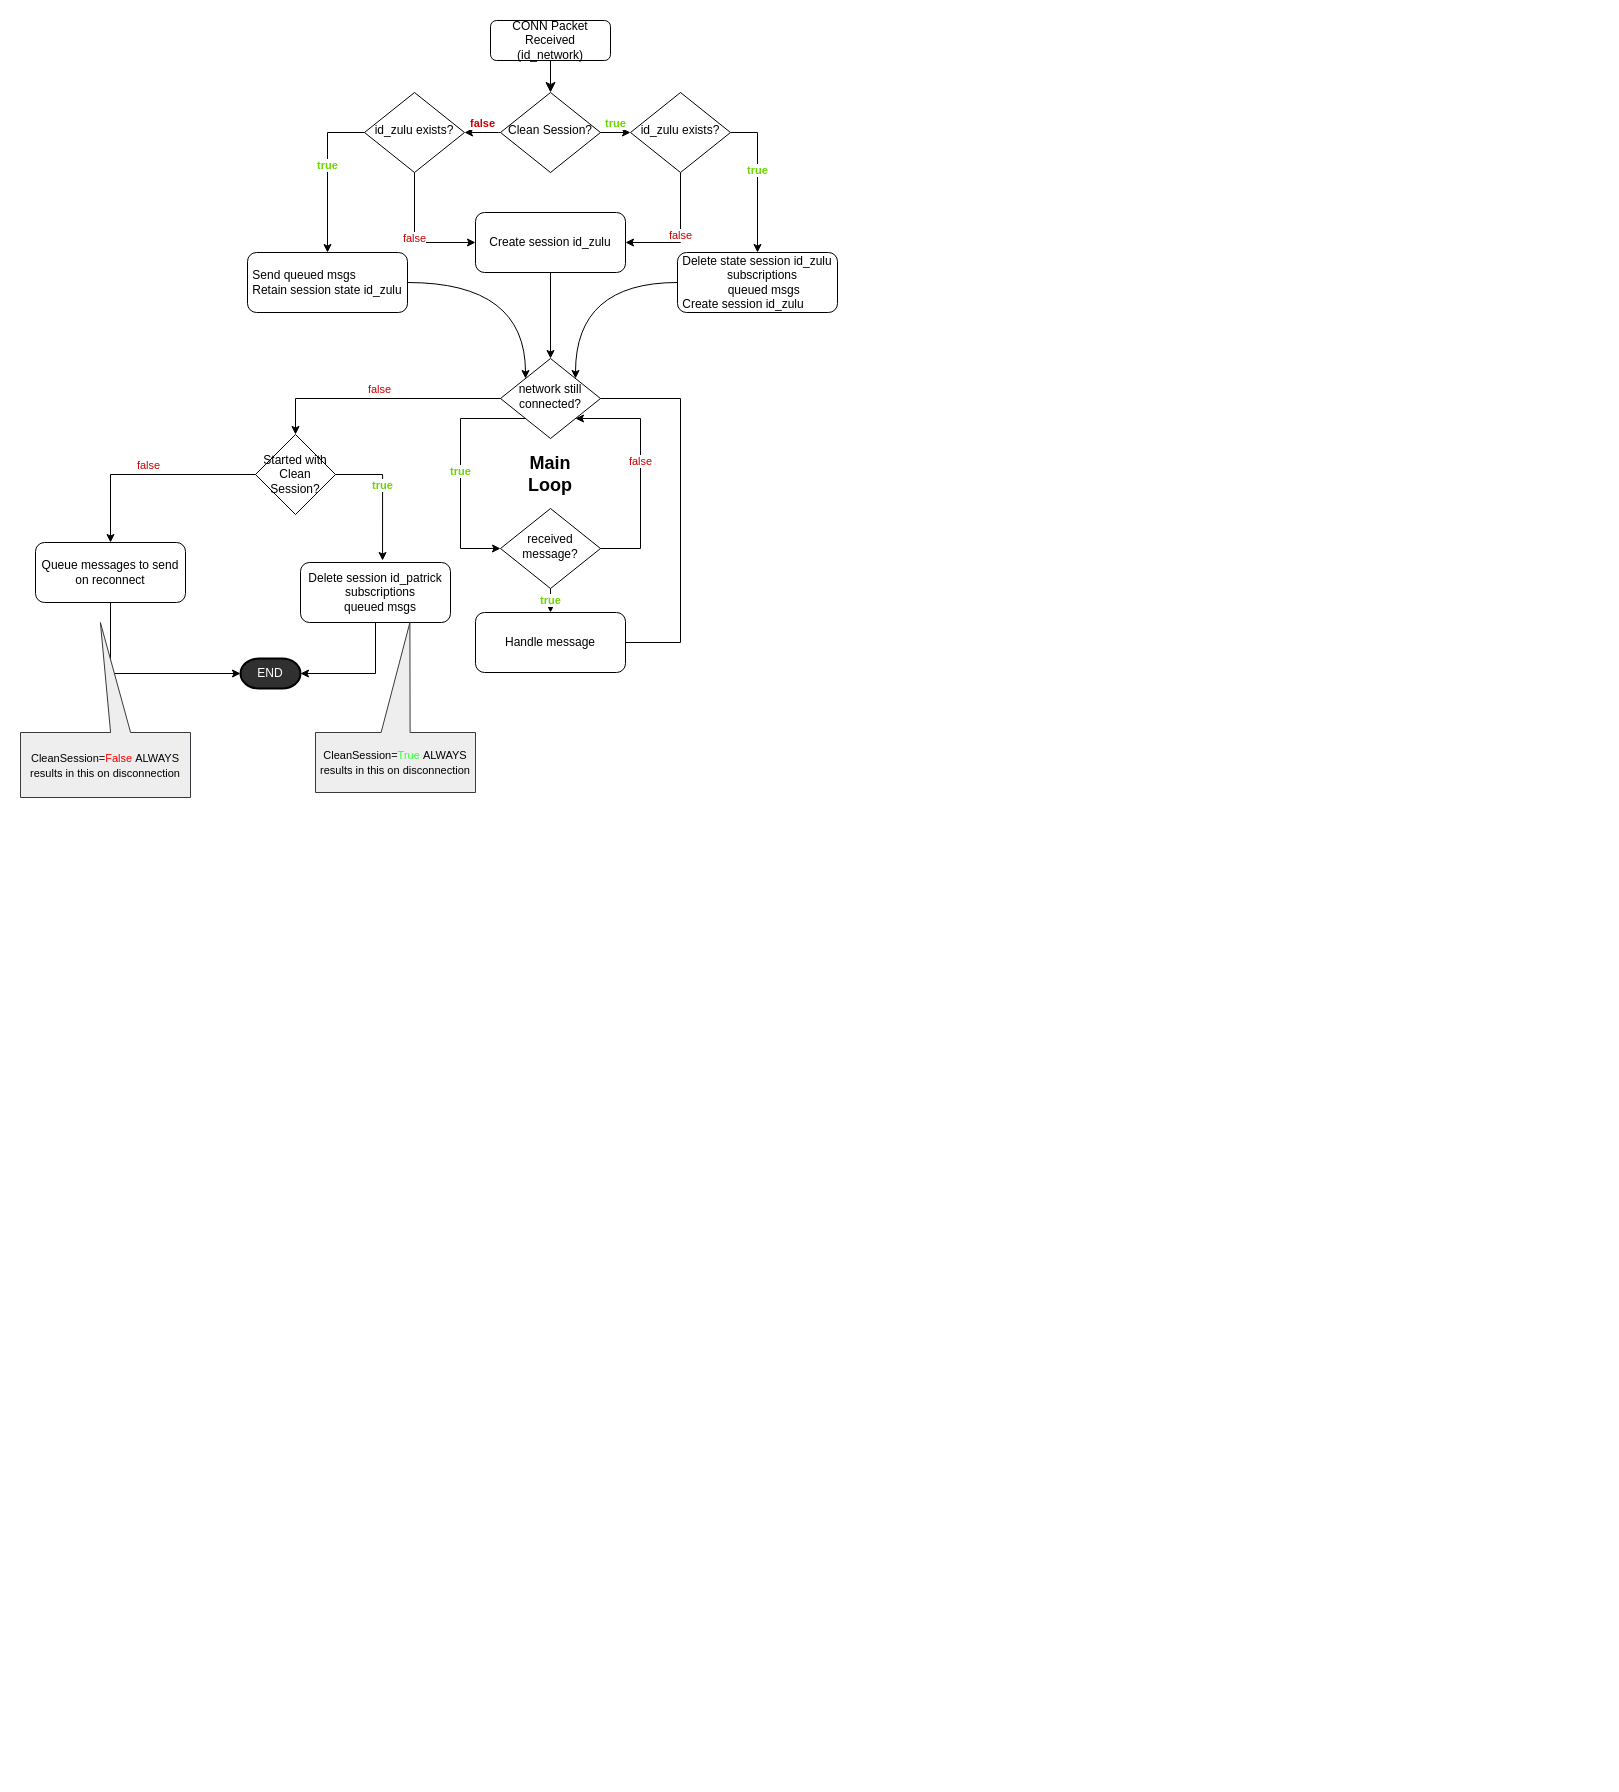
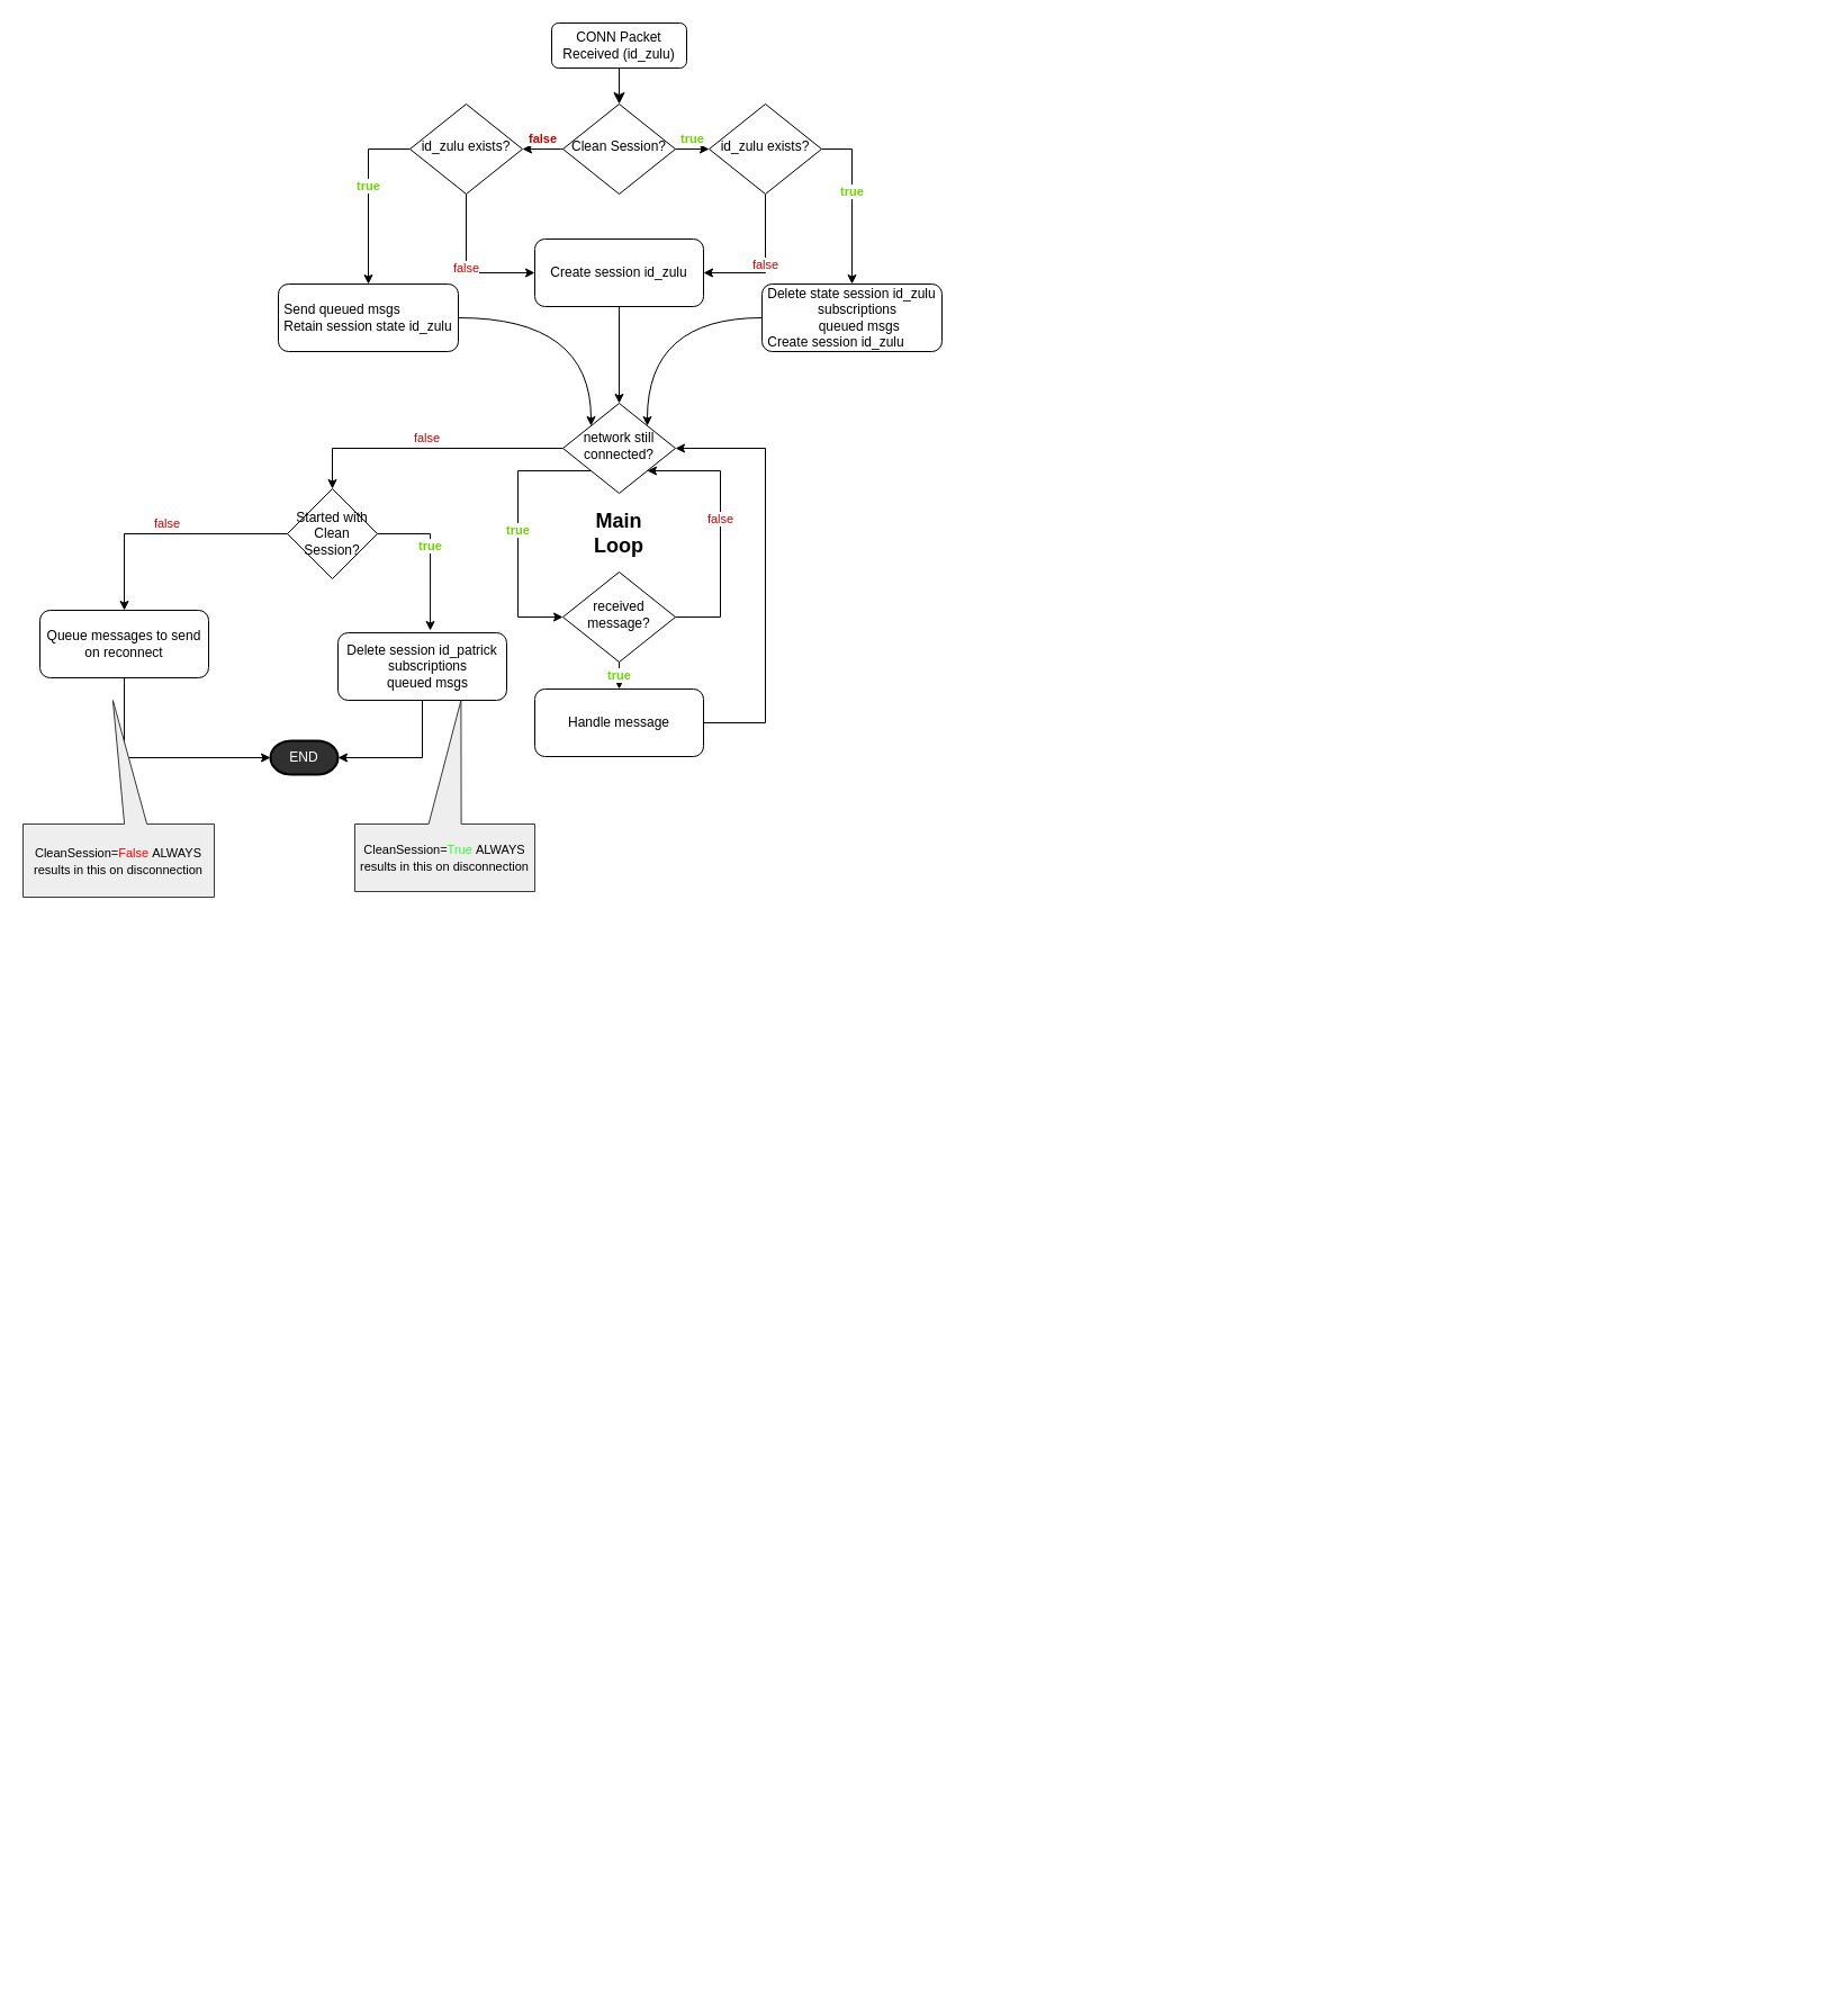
  <mxCell id="0" />
  <mxCell id="1" parent="0" />
  <mxCell id="2" value="" style="rounded=0;html=1;jettySize=auto;orthogonalLoop=1;fontSize=11;endArrow=classic;endFill=1;endSize=8;strokeWidth=1;shadow=0;labelBackgroundColor=none;edgeStyle=orthogonalEdgeStyle;entryX=0.5;entryY=0;entryDx=0;entryDy=0;" parent="1" source="3" target="6" edge="1"><mxGeometry relative="1" as="geometry"><mxPoint x="550" y="80" as="targetPoint" /></mxGeometry></mxCell>
- <mxCell id="3" value="CONN Packet&lt;br&gt;Received (id_network)" style="rounded=1;whiteSpace=wrap;html=1;fontSize=12;glass=0;strokeWidth=1;shadow=0;" parent="1" vertex="1"><mxGeometry x="490" y="20" width="120" height="40" as="geometry" /></mxCell>
+ <mxCell id="3" value="CONN Packet&lt;br&gt;Received (id_zulu)" style="rounded=1;whiteSpace=wrap;html=1;fontSize=12;glass=0;strokeWidth=1;shadow=0;" parent="1" vertex="1"><mxGeometry x="490" y="20" width="120" height="40" as="geometry" /></mxCell>
  <mxCell id="4" value="true" style="edgeStyle=orthogonalEdgeStyle;rounded=0;orthogonalLoop=1;jettySize=auto;html=1;entryX=0;entryY=0.5;entryDx=0;entryDy=0;verticalAlign=bottom;fontStyle=1;fontColor=#6CD600;" parent="1" source="6" target="14" edge="1"><mxGeometry relative="1" as="geometry" /></mxCell>
  <mxCell id="5" value="false" style="edgeStyle=orthogonalEdgeStyle;curved=1;rounded=0;orthogonalLoop=1;jettySize=auto;html=1;exitX=0;exitY=0.5;exitDx=0;exitDy=0;entryX=1;entryY=0.5;entryDx=0;entryDy=0;fontColor=#CC0000;fontStyle=1;verticalAlign=bottom;" parent="1" source="6" target="11" edge="1"><mxGeometry relative="1" as="geometry" /></mxCell>
  <mxCell id="6" value="Clean Session?" style="rhombus;whiteSpace=wrap;html=1;shadow=0;fontFamily=Helvetica;fontSize=12;align=center;strokeWidth=1;spacing=6;spacingTop=-4;" parent="1" vertex="1"><mxGeometry x="500" y="92" width="100" height="80" as="geometry" /></mxCell>
  <mxCell id="7" style="edgeStyle=orthogonalEdgeStyle;orthogonalLoop=1;jettySize=auto;html=1;entryX=1;entryY=0;entryDx=0;entryDy=0;curved=1;" parent="1" source="8" target="24" edge="1"><mxGeometry relative="1" as="geometry"><mxPoint x="970" y="212" as="targetPoint" /></mxGeometry></mxCell>
  <mxCell id="8" value="&lt;div style=&quot;text-align: left&quot;&gt;&lt;span&gt;Delete state session id_zulu&lt;/span&gt;&lt;/div&gt;&amp;nbsp; &amp;nbsp;subscriptions&lt;br&gt;&amp;nbsp; &amp;nbsp; queued msgs&lt;br&gt;&lt;div style=&quot;text-align: left&quot;&gt;Create session id_zulu&lt;/div&gt;" style="rounded=1;whiteSpace=wrap;html=1;fontSize=12;glass=0;strokeWidth=1;shadow=0;" parent="1" vertex="1"><mxGeometry x="677" y="252" width="160" height="60" as="geometry" /></mxCell>
  <mxCell id="9" value="true" style="edgeStyle=orthogonalEdgeStyle;rounded=0;orthogonalLoop=1;jettySize=auto;html=1;entryX=0.5;entryY=0;entryDx=0;entryDy=0;verticalAlign=bottom;fontColor=#6CD600;fontStyle=1;exitX=0;exitY=0.5;exitDx=0;exitDy=0;" parent="1" source="11" target="21" edge="1"><mxGeometry relative="1" as="geometry" /></mxCell>
  <mxCell id="10" value="false" style="edgeStyle=orthogonalEdgeStyle;rounded=0;orthogonalLoop=1;jettySize=auto;html=1;entryX=0;entryY=0.5;entryDx=0;entryDy=0;fontColor=#CC0000;exitX=0.5;exitY=1;exitDx=0;exitDy=0;" parent="1" source="11" target="34" edge="1"><mxGeometry relative="1" as="geometry" /></mxCell>
  <mxCell id="11" value="id_zulu exists?" style="rhombus;whiteSpace=wrap;html=1;shadow=0;fontFamily=Helvetica;fontSize=12;align=center;strokeWidth=1;spacing=6;spacingTop=-4;" parent="1" vertex="1"><mxGeometry x="364" y="92" width="100" height="80" as="geometry" /></mxCell>
  <mxCell id="12" value="true" style="edgeStyle=orthogonalEdgeStyle;rounded=0;orthogonalLoop=1;jettySize=auto;html=1;exitX=1;exitY=0.5;exitDx=0;exitDy=0;entryX=0.5;entryY=0;entryDx=0;entryDy=0;verticalAlign=bottom;fontStyle=1;fontColor=#6CD600;" parent="1" source="14" target="8" edge="1"><mxGeometry relative="1" as="geometry" /></mxCell>
  <mxCell id="13" value="false" style="edgeStyle=orthogonalEdgeStyle;rounded=0;orthogonalLoop=1;jettySize=auto;html=1;entryX=1;entryY=0.5;entryDx=0;entryDy=0;fontColor=#CC0000;exitX=0.5;exitY=1;exitDx=0;exitDy=0;" parent="1" source="14" target="34" edge="1"><mxGeometry relative="1" as="geometry"><mxPoint x="730" y="212" as="targetPoint" /></mxGeometry></mxCell>
  <mxCell id="14" value="id_zulu exists?" style="rhombus;whiteSpace=wrap;html=1;shadow=0;fontFamily=Helvetica;fontSize=12;align=center;strokeWidth=1;spacing=6;spacingTop=-4;" parent="1" vertex="1"><mxGeometry x="630" y="92" width="100" height="80" as="geometry" /></mxCell>
  <mxCell id="15" value="true" style="edgeStyle=orthogonalEdgeStyle;rounded=0;orthogonalLoop=1;jettySize=auto;html=1;exitX=0;exitY=1;exitDx=0;exitDy=0;entryX=0;entryY=0.5;entryDx=0;entryDy=0;curved=1;fontColor=#6CD600;fontStyle=1" parent="1" edge="1"><mxGeometry relative="1" as="geometry"><Array as="points"><mxPoint x="1357" y="1490" /><mxPoint x="1357" y="1620" /></Array><mxPoint x="1402" y="1620" as="targetPoint" /></mxGeometry></mxCell>
  <mxCell id="16" value="true" style="edgeStyle=orthogonalEdgeStyle;rounded=0;orthogonalLoop=1;jettySize=auto;html=1;entryX=0.5;entryY=0;entryDx=0;entryDy=0;fontColor=#6CD600;fontStyle=1" parent="1" edge="1"><mxGeometry relative="1" as="geometry"><mxPoint x="1452" y="1740" as="targetPoint" /></mxGeometry></mxCell>
  <mxCell id="17" style="edgeStyle=orthogonalEdgeStyle;rounded=0;orthogonalLoop=1;jettySize=auto;html=1;exitX=0.5;exitY=1;exitDx=0;exitDy=0;entryX=1;entryY=0.5;entryDx=0;entryDy=0;entryPerimeter=0;fontColor=#FFFFFF;" parent="1" source="18" target="38" edge="1"><mxGeometry relative="1" as="geometry" /></mxCell>
  <mxCell id="18" value="&lt;div style=&quot;text-align: left&quot;&gt;Delete session id_patrick&lt;/div&gt;&amp;nbsp; &amp;nbsp;subscriptions&lt;br&gt;&amp;nbsp; &amp;nbsp;queued msgs" style="rounded=1;whiteSpace=wrap;html=1;fontSize=12;glass=0;strokeWidth=1;shadow=0;" parent="1" vertex="1"><mxGeometry x="300" y="562" width="150" height="60" as="geometry" /></mxCell>
  <mxCell id="19" style="edgeStyle=orthogonalEdgeStyle;curved=1;rounded=0;orthogonalLoop=1;jettySize=auto;html=1;entryX=0.826;entryY=0.706;entryDx=0;entryDy=0;entryPerimeter=0;" parent="1" edge="1"><mxGeometry relative="1" as="geometry"><Array as="points"><mxPoint x="1597" y="1770" /><mxPoint x="1597" y="1486" /></Array><mxPoint x="1527" y="1770" as="sourcePoint" /></mxGeometry></mxCell>
  <mxCell id="20" style="edgeStyle=orthogonalEdgeStyle;curved=1;rounded=0;orthogonalLoop=1;jettySize=auto;html=1;entryX=0;entryY=0;entryDx=0;entryDy=0;fontColor=#6CD600;" parent="1" source="21" target="24" edge="1"><mxGeometry relative="1" as="geometry" /></mxCell>
  <mxCell id="21" value="&lt;div style=&quot;text-align: left&quot;&gt;Send queued msgs&lt;br&gt;&lt;/div&gt;&lt;div style=&quot;text-align: left&quot;&gt;Retain session state id_zulu&lt;/div&gt;" style="rounded=1;whiteSpace=wrap;html=1;fontSize=12;glass=0;strokeWidth=1;shadow=0;" parent="1" vertex="1"><mxGeometry x="247" y="252" width="160" height="60" as="geometry" /></mxCell>
  <mxCell id="22" value="true" style="edgeStyle=orthogonalEdgeStyle;rounded=0;orthogonalLoop=1;jettySize=auto;html=1;exitX=0;exitY=1;exitDx=0;exitDy=0;entryX=0;entryY=0.5;entryDx=0;entryDy=0;fontColor=#6CD600;fontStyle=1;" parent="1" source="24" target="27" edge="1"><mxGeometry relative="1" as="geometry"><Array as="points"><mxPoint x="460" y="418" /><mxPoint x="460" y="548" /></Array></mxGeometry></mxCell>
  <mxCell id="23" value="false" style="edgeStyle=orthogonalEdgeStyle;rounded=0;orthogonalLoop=1;jettySize=auto;html=1;fontColor=#CC0000;verticalAlign=bottom;entryX=0.5;entryY=0;entryDx=0;entryDy=0;exitX=0;exitY=0.5;exitDx=0;exitDy=0;" parent="1" source="35" target="32" edge="1"><mxGeometry relative="1" as="geometry" /></mxCell>
  <mxCell id="24" value="network still connected?" style="rhombus;whiteSpace=wrap;html=1;shadow=0;fontFamily=Helvetica;fontSize=12;align=center;strokeWidth=1;spacing=6;spacingTop=-4;" parent="1" vertex="1"><mxGeometry x="500" y="358" width="100" height="80" as="geometry" /></mxCell>
  <mxCell id="25" value="false" style="edgeStyle=orthogonalEdgeStyle;rounded=0;orthogonalLoop=1;jettySize=auto;html=1;exitX=1;exitY=0.5;exitDx=0;exitDy=0;fontColor=#CC0000;verticalAlign=bottom;entryX=1;entryY=1;entryDx=0;entryDy=0;" parent="1" source="27" target="24" edge="1"><mxGeometry relative="1" as="geometry"><mxPoint x="600" y="418" as="targetPoint" /><Array as="points"><mxPoint x="640" y="548" /><mxPoint x="640" y="418" /></Array></mxGeometry></mxCell>
  <mxCell id="26" value="true" style="edgeStyle=orthogonalEdgeStyle;rounded=0;orthogonalLoop=1;jettySize=auto;html=1;entryX=0.5;entryY=0;entryDx=0;entryDy=0;fontColor=#6CD600;fontStyle=1" parent="1" source="27" target="29" edge="1"><mxGeometry relative="1" as="geometry" /></mxCell>
  <mxCell id="27" value="received&lt;br&gt;message?" style="rhombus;whiteSpace=wrap;html=1;shadow=0;fontFamily=Helvetica;fontSize=12;align=center;strokeWidth=1;spacing=6;spacingTop=-4;" parent="1" vertex="1"><mxGeometry x="500" y="508" width="100" height="80" as="geometry" /></mxCell>
- <mxCell id="28" style="edgeStyle=orthogonalEdgeStyle;rounded=0;orthogonalLoop=1;jettySize=auto;html=1;entryX=1;entryY=0.5;entryDx=0;entryDy=0;exitX=1;exitY=0.5;exitDx=0;exitDy=0;endArrow=none;" parent="1" source="29" target="24" edge="1"><mxGeometry relative="1" as="geometry"><Array as="points"><mxPoint x="680" y="642" /><mxPoint x="680" y="398" /></Array></mxGeometry></mxCell>
+ <mxCell id="28" style="edgeStyle=orthogonalEdgeStyle;rounded=0;orthogonalLoop=1;jettySize=auto;html=1;entryX=1;entryY=0.5;entryDx=0;entryDy=0;exitX=1;exitY=0.5;exitDx=0;exitDy=0;" parent="1" source="29" target="24" edge="1"><mxGeometry relative="1" as="geometry"><Array as="points"><mxPoint x="680" y="642" /><mxPoint x="680" y="398" /></Array></mxGeometry></mxCell>
  <mxCell id="29" value="Handle message" style="rounded=1;whiteSpace=wrap;html=1;fontSize=12;glass=0;strokeWidth=1;shadow=0;" parent="1" vertex="1"><mxGeometry x="475" y="612" width="150" height="60" as="geometry" /></mxCell>
  <mxCell id="30" value="Main Loop" style="text;html=1;strokeColor=none;fillColor=none;align=center;verticalAlign=middle;whiteSpace=wrap;rounded=0;fontSize=18;fontStyle=1" parent="1" vertex="1"><mxGeometry x="530" y="464" width="40" height="20" as="geometry" /></mxCell>
  <mxCell id="31" style="edgeStyle=orthogonalEdgeStyle;rounded=0;orthogonalLoop=1;jettySize=auto;html=1;exitX=0.5;exitY=1;exitDx=0;exitDy=0;entryX=0;entryY=0.5;entryDx=0;entryDy=0;entryPerimeter=0;fontColor=#FFFFFF;" parent="1" source="32" target="38" edge="1"><mxGeometry relative="1" as="geometry" /></mxCell>
  <mxCell id="32" value="&lt;div style=&quot;&quot;&gt;Queue messages to send on reconnect&lt;/div&gt;" style="rounded=1;whiteSpace=wrap;html=1;fontSize=12;glass=0;strokeWidth=1;shadow=0;align=center;" parent="1" vertex="1"><mxGeometry x="35" y="542" width="150" height="60" as="geometry" /></mxCell>
  <mxCell id="33" style="edgeStyle=orthogonalEdgeStyle;rounded=0;orthogonalLoop=1;jettySize=auto;html=1;entryX=0.5;entryY=0;entryDx=0;entryDy=0;fontColor=#CC0000;" parent="1" source="34" target="24" edge="1"><mxGeometry relative="1" as="geometry" /></mxCell>
  <mxCell id="34" value="Create session id_zulu" style="rounded=1;whiteSpace=wrap;html=1;fontSize=12;glass=0;strokeWidth=1;shadow=0;" parent="1" vertex="1"><mxGeometry x="475" y="212" width="150" height="60" as="geometry" /></mxCell>
  <mxCell id="35" value="Started with Clean Session?" style="rhombus;whiteSpace=wrap;html=1;" parent="1" vertex="1"><mxGeometry x="255" y="434" width="80" height="80" as="geometry" /></mxCell>
  <mxCell id="36" value="false" style="edgeStyle=orthogonalEdgeStyle;rounded=0;orthogonalLoop=1;jettySize=auto;html=1;fontColor=#CC0000;verticalAlign=bottom;entryX=0.5;entryY=0;entryDx=0;entryDy=0;" parent="1" source="24" target="35" edge="1"><mxGeometry relative="1" as="geometry"><mxPoint x="525" y="398" as="sourcePoint" /><mxPoint x="-195" y="307" as="targetPoint" /></mxGeometry></mxCell>
  <mxCell id="37" value="true" style="edgeStyle=orthogonalEdgeStyle;rounded=0;orthogonalLoop=1;jettySize=auto;html=1;exitX=1;exitY=0.5;exitDx=0;exitDy=0;entryX=0.547;entryY=-0.033;entryDx=0;entryDy=0;verticalAlign=bottom;fontStyle=1;fontColor=#6CD600;entryPerimeter=0;" parent="1" source="35" target="18" edge="1"><mxGeometry relative="1" as="geometry"><mxPoint x="790" y="142" as="sourcePoint" /><mxPoint x="870" y="142" as="targetPoint" /></mxGeometry></mxCell>
  <mxCell id="38" value="END" style="strokeWidth=2;html=1;shape=mxgraph.flowchart.terminator;whiteSpace=wrap;fillColor=#303030;fontColor=#FFFFFF;" parent="1" vertex="1"><mxGeometry x="240" y="658" width="60" height="30" as="geometry" /></mxCell>
  <mxCell id="39" value="&lt;font style=&quot;font-size: 11px&quot;&gt;CleanSession=&lt;/font&gt;&lt;font style=&quot;font-size: 11px&quot; color=&quot;#ff0000&quot;&gt;False&lt;/font&gt;&lt;font style=&quot;font-size: 11px&quot;&gt;&amp;nbsp;ALWAYS results in this on disconnection&lt;/font&gt;" style="shape=callout;whiteSpace=wrap;html=1;perimeter=calloutPerimeter;fillColor=#eeeeee;position2=0.47;base=20;size=110;position=0.53;flipV=1;strokeColor=#36393d;" parent="1" vertex="1"><mxGeometry x="20" y="622" width="170" height="175" as="geometry" /></mxCell>
  <mxCell id="40" value="&lt;font style=&quot;font-size: 11px&quot;&gt;CleanSession=&lt;/font&gt;&lt;font style=&quot;font-size: 11px&quot; color=&quot;#33ff33&quot;&gt;True&lt;/font&gt;&lt;font style=&quot;font-size: 11px&quot;&gt;&amp;nbsp;ALWAYS results in this on disconnection&lt;/font&gt;" style="shape=callout;whiteSpace=wrap;html=1;perimeter=calloutPerimeter;fillColor=#eeeeee;position2=0.59;base=29;size=110;position=0.41;flipV=1;strokeColor=#36393d;" parent="1" vertex="1"><mxGeometry x="315" y="622" width="160" height="170" as="geometry" /></mxCell>
